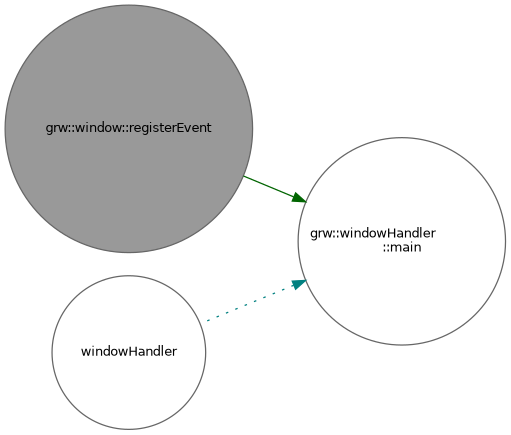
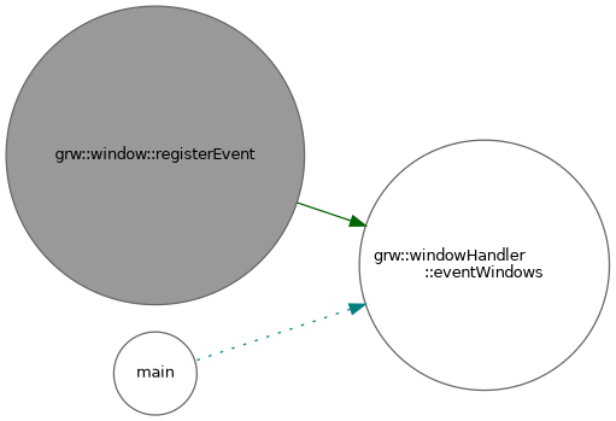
  digraph {
    rankdir=RL
    node [color=grey40 fillcolor=white fontname=Helvetica fontsize=10 shape=circle style=filled]
    edge [dir=back fontname=Helvetica fontsize=10 labelfontname=Helvetica labelfontsize=10]
    n1 [color=gray40 fillcolor=grey60 fontcolor=black height=0.2 label="grw::window::registerEvent" width=0.4]
-   n2 [height=0.2 label="grw::windowHandler\l::main" width=0.4]
-   n3 [height=0.2 label=windowHandler width=0.4]
+   n2 [height=0.2 label="grw::windowHandler\l::eventWindows" width=0.4]
+   n3 [height=0.2 label=main width=0.4]
    n2 -> n1 [color=darkgreen style=solid]
    n2 -> n3 [color=teal style=dotted]
  }
